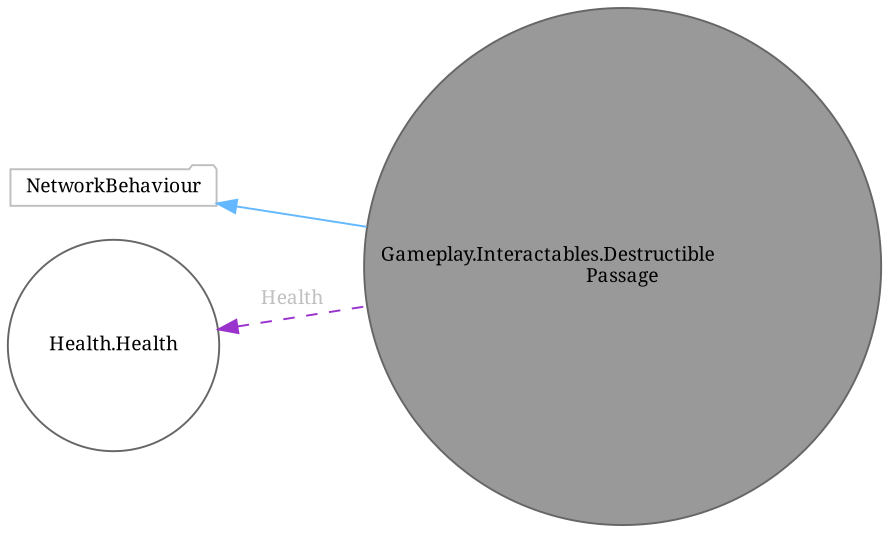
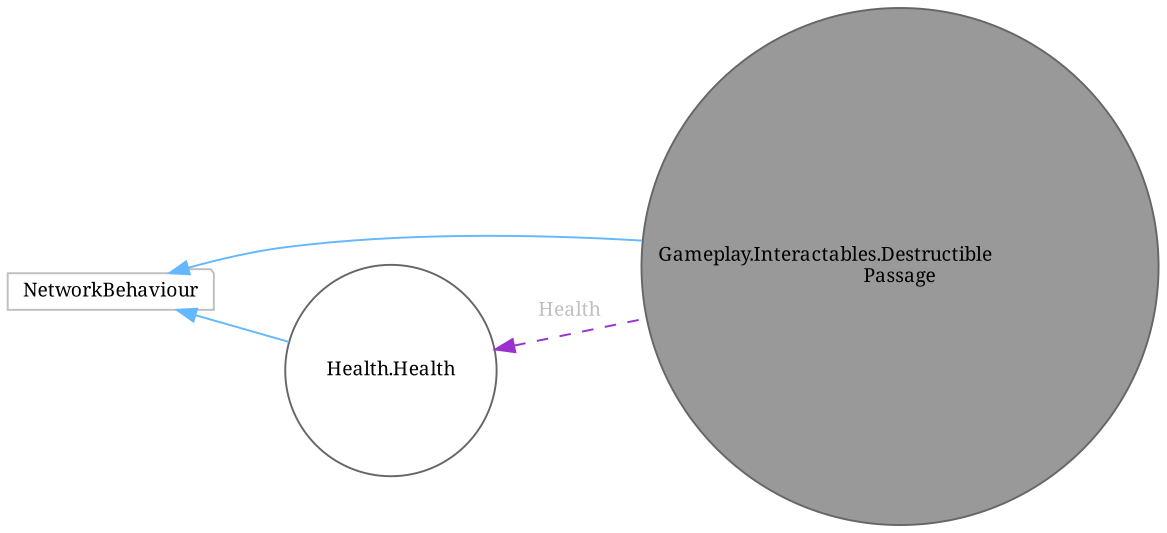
  digraph {
    fontname="Noto Serif"
    rankdir=LR
    node [color=gray40 fillcolor=white fontname="Noto Serif" fontsize=10 shape=circle style=filled]
    edge [color=steelblue1 dir=back fontname="Noto Serif" fontsize=10 labelfontname=Helvetica labelfontsize=10 style=solid]
    n1 [fillcolor=grey60 fontcolor=black height=0.2 label="Gameplay.Interactables.Destructible\lPassage" width=0.4]
    n2 [color=grey75 height=0.2 label=NetworkBehaviour shape=folder width=0.4]
    n3 [height=0.2 label="Health.Health" width=0.4]
    n2 -> n1
+   n2 -> n3
    n3 -> n1 [color=darkorchid3 fontcolor=grey label=<<TABLE CELLBORDER="0" BORDER="0"><TR><TD VALIGN="top" ALIGN="LEFT" CELLPADDING="1" CELLSPACING="0">Health</TD></TR> </TABLE>> style=dashed]
  }
